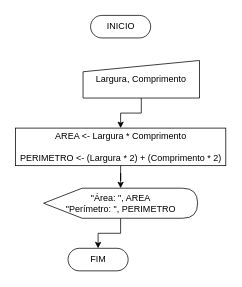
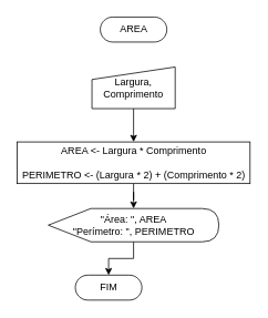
  <mxCell id="0" />
  <mxCell id="1" parent="0" />
- <mxCell id="2" value="INICIO" style="html=1;dashed=0;whitespace=wrap;shape=mxgraph.dfd.start" parent="1" vertex="1"><mxGeometry x="120" y="20" width="80" height="30" as="geometry" /></mxCell>
+ <mxCell id="2" value="AREA" style="html=1;dashed=0;whitespace=wrap;shape=mxgraph.dfd.start" parent="1" vertex="1"><mxGeometry x="120" y="20" width="80" height="30" as="geometry" /></mxCell>
  <mxCell id="3" style="edgeStyle=orthogonalEdgeStyle;rounded=0;orthogonalLoop=1;jettySize=auto;html=1;entryX=0.5;entryY=0;entryDx=0;entryDy=0;" parent="1" source="4" target="6" edge="1"><mxGeometry relative="1" as="geometry" /></mxCell>
- <mxCell id="4" value="Largura, Comprimento" style="shape=manualInput;whiteSpace=wrap;html=1;dashed=0;size=15;" parent="1" vertex="1"><mxGeometry x="110" y="80" width="155" height="50" as="geometry" /></mxCell>
+ <mxCell id="4" value="Largura, Comprimento" style="shape=manualInput;whiteSpace=wrap;html=1;dashed=0;size=15;" parent="1" vertex="1"><mxGeometry x="110" y="80" width="100" height="50" as="geometry" /></mxCell>
  <mxCell id="5" style="edgeStyle=orthogonalEdgeStyle;rounded=0;orthogonalLoop=1;jettySize=auto;html=1;" parent="1" source="6" target="8" edge="1"><mxGeometry relative="1" as="geometry" /></mxCell>
  <mxCell id="6" value="AREA &amp;lt;- Largura * Comprimento&lt;br&gt;&lt;br&gt;PERIMETRO &amp;lt;- (Largura * 2) + (Comprimento * 2)" style="html=1;dashed=0;whitespace=wrap;" parent="1" vertex="1"><mxGeometry x="20" y="170" width="280" height="50" as="geometry" /></mxCell>
  <mxCell id="7" style="edgeStyle=orthogonalEdgeStyle;rounded=0;orthogonalLoop=1;jettySize=auto;html=1;entryX=0.5;entryY=0.5;entryDx=0;entryDy=-15;entryPerimeter=0;" parent="1" source="8" target="9" edge="1"><mxGeometry relative="1" as="geometry" /></mxCell>
  <mxCell id="8" value="&quot;Área: &quot;, AREA&lt;br&gt;&quot;Perímetro: &quot;, PERIMETRO" style="shape=display;whiteSpace=wrap;html=1;" parent="1" vertex="1"><mxGeometry x="57.5" y="250" width="205" height="40" as="geometry" /></mxCell>
  <mxCell id="9" value="FIM" style="html=1;dashed=0;whitespace=wrap;shape=mxgraph.dfd.start" parent="1" vertex="1"><mxGeometry x="90" y="330" width="80" height="30" as="geometry" /></mxCell>
